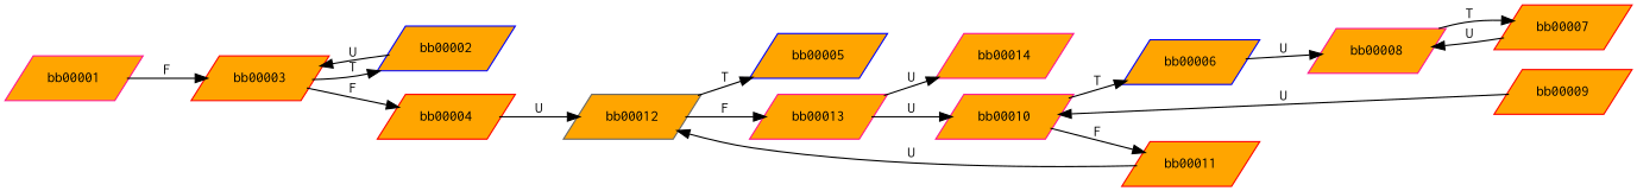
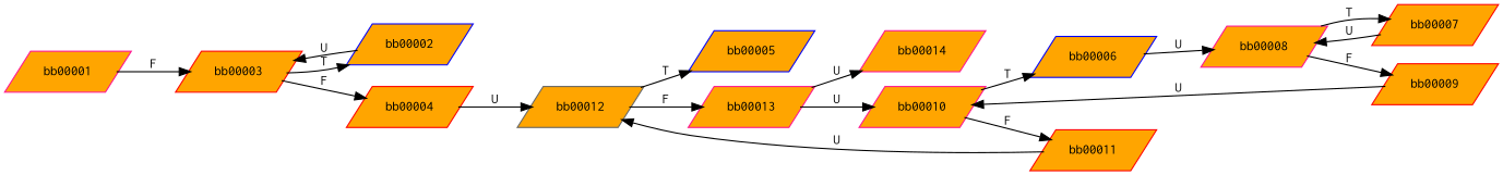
  digraph {
    nodesep=0.175
    rankdir=LR
    node [argix=-1 color=deeppink dataspec=na fillcolor=orange fontname=Courier fontsize=12 ntype="node" shape=parallelogram style=filled]
    edge [argix=-1 dataspec=u1 etype=U fontname=Courier fontsize=12 order=0]
    n1 [label=bb00001]
    n2 [color=red label=bb00003]
    n3 [color=blue label=bb00002]
    n4 [color=red label=bb00004]
    n5 [color=gray40 label=bb00012]
    n6 [color=blue label=bb00005]
    n7 [label=bb00013]
    n8 [label=bb00010]
    n9 [color=blue label=bb00006]
    n10 [color=red label=bb00011]
    n11 [label=bb00008]
    n12 [color=red label=bb00007]
    n13 [color=red label=bb00009]
    n14 [label=bb00014]
    n1 -> n2 [label=F]
    n2 -> n3 [etype=T label=T]
    n2 -> n4 [etype=F label=F]
    n3 -> n2 [label=U]
    n4 -> n5 [label=U]
    n5 -> n6 [etype=T label=T]
    n5 -> n7 [etype=F label=F]
    n7 -> n8 [label=U]
    n7 -> n14 [label=U]
    n8 -> n9 [etype=T label=T]
    n8 -> n10 [etype=F label=F]
    n9 -> n11 [label=U]
    n10 -> n5 [label=U]
    n11 -> n12 [etype=T label=T]
+   n11 -> n13 [etype=F label=F]
    n12 -> n11 [label=U]
    n13 -> n8 [label=U]
  }
